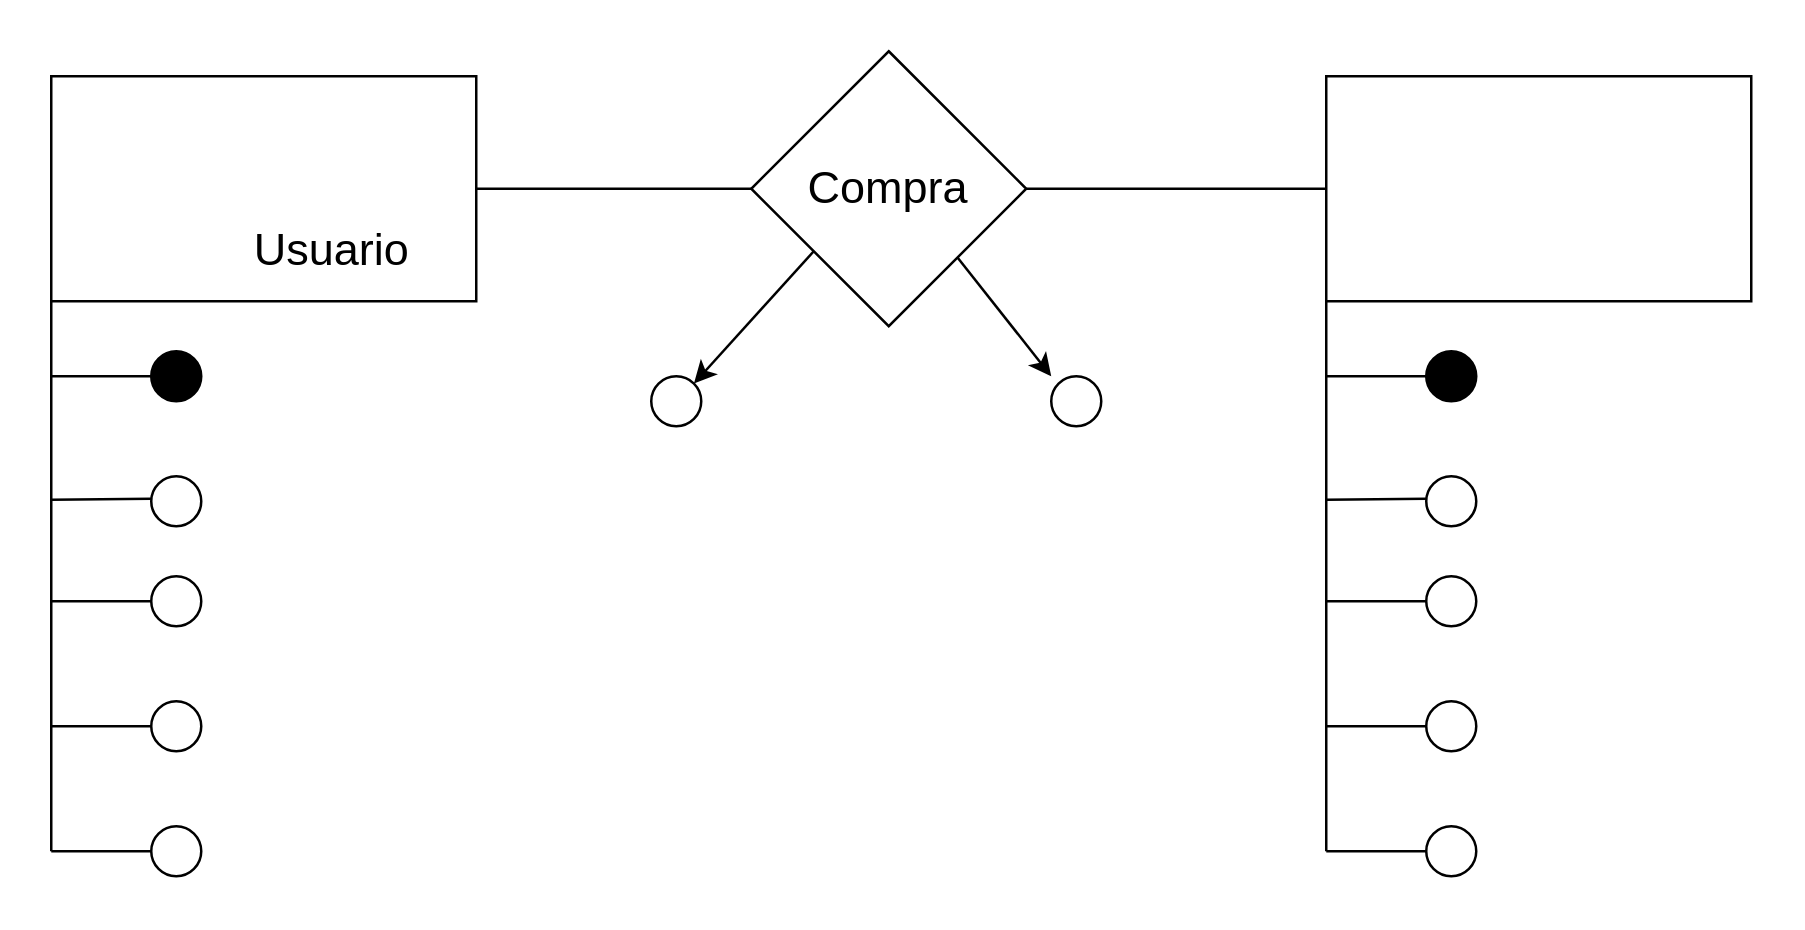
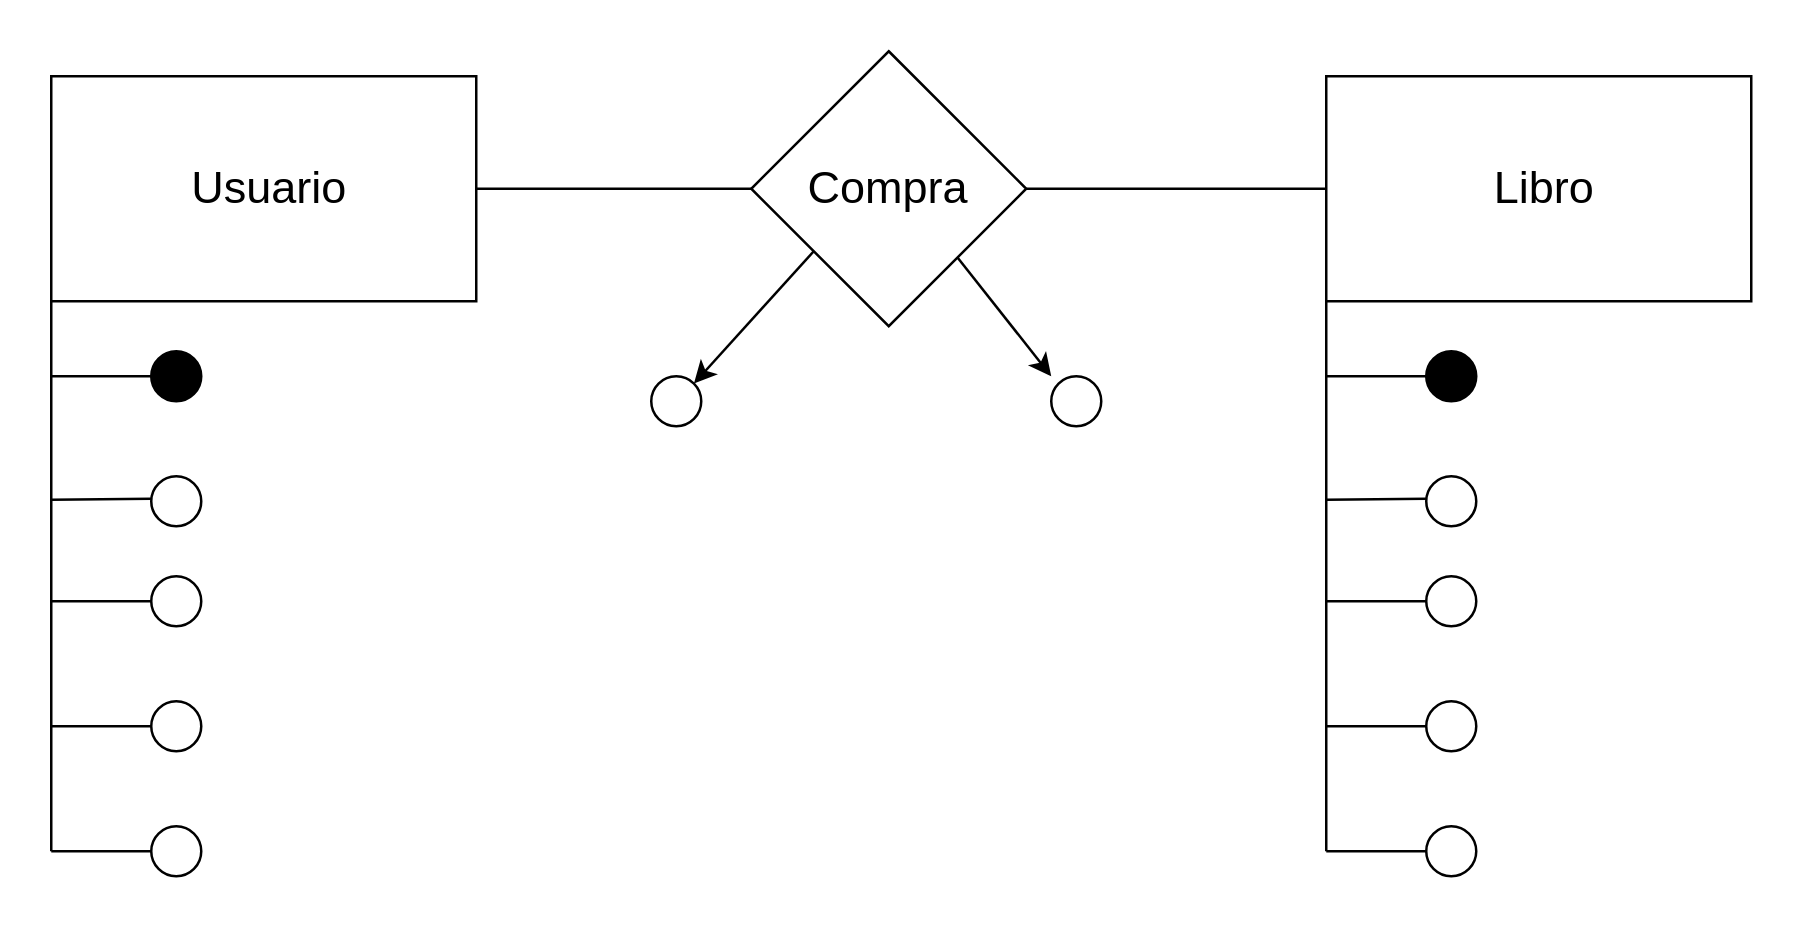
  <mxCell id="0" />
  <mxCell id="1" parent="0" />
  <mxCell id="2" value="" style="rounded=0;whiteSpace=wrap;html=1;" vertex="1" parent="1"><mxGeometry x="20" y="30" width="170" height="90" as="geometry" /></mxCell>
  <mxCell id="3" value="" style="endArrow=none;html=1;rounded=0;exitX=0;exitY=1;exitDx=0;exitDy=0;" edge="1" parent="1" source="2"><mxGeometry width="50" height="50" relative="1" as="geometry"><mxPoint x="370" y="170" as="sourcePoint" /><mxPoint x="20" y="340" as="targetPoint" /><Array as="points" /></mxGeometry></mxCell>
  <mxCell id="4" value="" style="endArrow=none;html=1;rounded=0;" edge="1" parent="1"><mxGeometry width="50" height="50" relative="1" as="geometry"><mxPoint x="20" y="150" as="sourcePoint" /><mxPoint x="60" y="150" as="targetPoint" /></mxGeometry></mxCell>
  <mxCell id="5" value="" style="endArrow=none;html=1;rounded=0;" edge="1" parent="1"><mxGeometry width="50" height="50" relative="1" as="geometry"><mxPoint x="20" y="199.41" as="sourcePoint" /><mxPoint x="60" y="199" as="targetPoint" /></mxGeometry></mxCell>
  <mxCell id="6" value="" style="endArrow=none;html=1;rounded=0;" edge="1" parent="1"><mxGeometry width="50" height="50" relative="1" as="geometry"><mxPoint x="20" y="290" as="sourcePoint" /><mxPoint x="60" y="290" as="targetPoint" /></mxGeometry></mxCell>
  <mxCell id="7" value="" style="endArrow=none;html=1;rounded=0;" edge="1" parent="1"><mxGeometry width="50" height="50" relative="1" as="geometry"><mxPoint x="20" y="340" as="sourcePoint" /><mxPoint x="60" y="340" as="targetPoint" /></mxGeometry></mxCell>
  <mxCell id="8" value="" style="endArrow=none;html=1;rounded=0;" edge="1" parent="1" target="9"><mxGeometry width="50" height="50" relative="1" as="geometry"><mxPoint x="20" y="240" as="sourcePoint" /><mxPoint x="60" y="240" as="targetPoint" /></mxGeometry></mxCell>
  <mxCell id="9" value="" style="ellipse;whiteSpace=wrap;html=1;aspect=fixed;" vertex="1" parent="1"><mxGeometry x="60" y="230" width="20" height="20" as="geometry" /></mxCell>
  <mxCell id="10" value="" style="ellipse;whiteSpace=wrap;html=1;aspect=fixed;fillColor=#000000;" vertex="1" parent="1"><mxGeometry x="60" y="140" width="20" height="20" as="geometry" /></mxCell>
  <mxCell id="11" value="" style="ellipse;whiteSpace=wrap;html=1;aspect=fixed;" vertex="1" parent="1"><mxGeometry x="60" y="190" width="20" height="20" as="geometry" /></mxCell>
  <mxCell id="12" value="" style="ellipse;whiteSpace=wrap;html=1;aspect=fixed;" vertex="1" parent="1"><mxGeometry x="60" y="330" width="20" height="20" as="geometry" /></mxCell>
  <mxCell id="13" value="" style="ellipse;whiteSpace=wrap;html=1;aspect=fixed;" vertex="1" parent="1"><mxGeometry x="60" y="280" width="20" height="20" as="geometry" /></mxCell>
- <mxCell id="14" value="&lt;font style=&quot;font-size: 18px;&quot;&gt;Usuario&lt;/font&gt;" style="text;html=1;align=center;verticalAlign=middle;whiteSpace=wrap;rounded=0;" vertex="1" parent="1"><mxGeometry x="100" y="85" width="65" height="30" as="geometry" /></mxCell>
+ <mxCell id="14" value="&lt;font style=&quot;font-size: 18px;&quot;&gt;Usuario&lt;/font&gt;" style="text;html=1;align=center;verticalAlign=middle;whiteSpace=wrap;rounded=0;" vertex="1" parent="1"><mxGeometry x="75" y="60" width="65" height="30" as="geometry" /></mxCell>
  <mxCell id="15" value="" style="rhombus;whiteSpace=wrap;html=1;" vertex="1" parent="1"><mxGeometry x="300" y="20" width="110" height="110" as="geometry" /></mxCell>
  <mxCell id="16" value="&lt;font style=&quot;font-size: 18px;&quot;&gt;Compra&lt;/font&gt;" style="text;html=1;align=center;verticalAlign=middle;whiteSpace=wrap;rounded=0;" vertex="1" parent="1"><mxGeometry x="325" y="60" width="60" height="30" as="geometry" /></mxCell>
  <mxCell id="17" value="" style="endArrow=classic;html=1;rounded=0;entryX=1;entryY=0;entryDx=0;entryDy=0;" edge="1" parent="1" target="19"><mxGeometry width="50" height="50" relative="1" as="geometry"><mxPoint x="325" y="100" as="sourcePoint" /><mxPoint x="280" y="150" as="targetPoint" /></mxGeometry></mxCell>
  <mxCell id="18" value="" style="endArrow=none;html=1;rounded=0;entryX=0;entryY=0.5;entryDx=0;entryDy=0;exitX=1;exitY=0.5;exitDx=0;exitDy=0;" edge="1" parent="1" source="2" target="15"><mxGeometry width="50" height="50" relative="1" as="geometry"><mxPoint x="190" y="80" as="sourcePoint" /><mxPoint x="240" y="30" as="targetPoint" /></mxGeometry></mxCell>
  <mxCell id="19" value="" style="ellipse;whiteSpace=wrap;html=1;aspect=fixed;" vertex="1" parent="1"><mxGeometry x="260" y="150" width="20" height="20" as="geometry" /></mxCell>
  <mxCell id="20" value="" style="endArrow=none;html=1;rounded=0;exitX=1;exitY=0.5;exitDx=0;exitDy=0;entryX=0;entryY=0.5;entryDx=0;entryDy=0;" edge="1" parent="1" source="15"><mxGeometry width="50" height="50" relative="1" as="geometry"><mxPoint x="470" y="230" as="sourcePoint" /><mxPoint x="530" y="75" as="targetPoint" /></mxGeometry></mxCell>
  <mxCell id="21" value="" style="endArrow=classic;html=1;rounded=0;exitX=1;exitY=1;exitDx=0;exitDy=0;" edge="1" parent="1" source="15"><mxGeometry width="50" height="50" relative="1" as="geometry"><mxPoint x="380" y="210" as="sourcePoint" /><mxPoint x="420" y="150" as="targetPoint" /></mxGeometry></mxCell>
  <mxCell id="22" value="" style="ellipse;whiteSpace=wrap;html=1;aspect=fixed;" vertex="1" parent="1"><mxGeometry x="420" y="150" width="20" height="20" as="geometry" /></mxCell>
  <mxCell id="23" value="" style="rounded=0;whiteSpace=wrap;html=1;" vertex="1" parent="1"><mxGeometry x="530" y="30" width="170" height="90" as="geometry" /></mxCell>
  <mxCell id="24" value="" style="endArrow=none;html=1;rounded=0;exitX=0;exitY=1;exitDx=0;exitDy=0;" edge="1" source="23" parent="1"><mxGeometry width="50" height="50" relative="1" as="geometry"><mxPoint x="880" y="170" as="sourcePoint" /><mxPoint x="530" y="340" as="targetPoint" /><Array as="points" /></mxGeometry></mxCell>
  <mxCell id="25" value="" style="endArrow=none;html=1;rounded=0;" edge="1" parent="1"><mxGeometry width="50" height="50" relative="1" as="geometry"><mxPoint x="530" y="150" as="sourcePoint" /><mxPoint x="570" y="150" as="targetPoint" /></mxGeometry></mxCell>
  <mxCell id="26" value="" style="endArrow=none;html=1;rounded=0;" edge="1" parent="1"><mxGeometry width="50" height="50" relative="1" as="geometry"><mxPoint x="530" y="199.41" as="sourcePoint" /><mxPoint x="570" y="199" as="targetPoint" /></mxGeometry></mxCell>
  <mxCell id="27" value="" style="endArrow=none;html=1;rounded=0;" edge="1" parent="1"><mxGeometry width="50" height="50" relative="1" as="geometry"><mxPoint x="530" y="290" as="sourcePoint" /><mxPoint x="570" y="290" as="targetPoint" /></mxGeometry></mxCell>
  <mxCell id="28" value="" style="endArrow=none;html=1;rounded=0;" edge="1" parent="1"><mxGeometry width="50" height="50" relative="1" as="geometry"><mxPoint x="530" y="340" as="sourcePoint" /><mxPoint x="570" y="340" as="targetPoint" /></mxGeometry></mxCell>
  <mxCell id="29" value="" style="endArrow=none;html=1;rounded=0;" edge="1" target="30" parent="1"><mxGeometry width="50" height="50" relative="1" as="geometry"><mxPoint x="530" y="240" as="sourcePoint" /><mxPoint x="570" y="240" as="targetPoint" /></mxGeometry></mxCell>
  <mxCell id="30" value="" style="ellipse;whiteSpace=wrap;html=1;aspect=fixed;" vertex="1" parent="1"><mxGeometry x="570" y="230" width="20" height="20" as="geometry" /></mxCell>
  <mxCell id="31" value="" style="ellipse;whiteSpace=wrap;html=1;aspect=fixed;fillColor=#000000;" vertex="1" parent="1"><mxGeometry x="570" y="140" width="20" height="20" as="geometry" /></mxCell>
  <mxCell id="32" value="" style="ellipse;whiteSpace=wrap;html=1;aspect=fixed;" vertex="1" parent="1"><mxGeometry x="570" y="190" width="20" height="20" as="geometry" /></mxCell>
  <mxCell id="33" value="" style="ellipse;whiteSpace=wrap;html=1;aspect=fixed;" vertex="1" parent="1"><mxGeometry x="570" y="330" width="20" height="20" as="geometry" /></mxCell>
  <mxCell id="34" value="" style="ellipse;whiteSpace=wrap;html=1;aspect=fixed;" vertex="1" parent="1"><mxGeometry x="570" y="280" width="20" height="20" as="geometry" /></mxCell>
+ <mxCell id="35" value="&lt;font style=&quot;font-size: 18px;&quot;&gt;Libro&lt;/font&gt;" style="text;html=1;align=center;verticalAlign=middle;whiteSpace=wrap;rounded=0;" vertex="1" parent="1"><mxGeometry x="585" y="60" width="65" height="30" as="geometry" /></mxCell>
